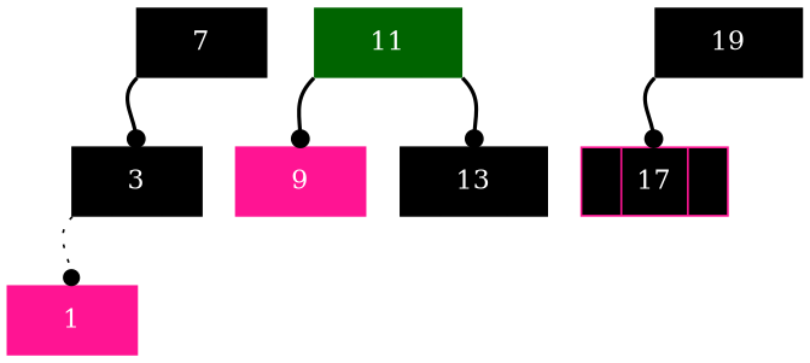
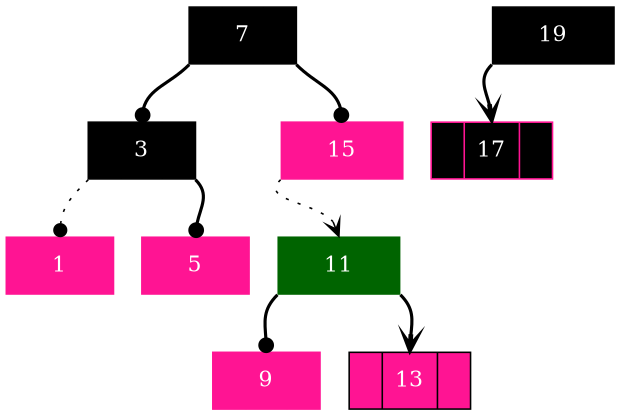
  digraph {
    node [color=deeppink fontcolor=white shape=record style=filled]
    edge [arrowhead=dot headport=f1 style=bold tailport="f0:sw"]
    n1 [color=black label="<f0> | <f1> 7 | <f2> "]
    n2 [color=black label="<f0> | <f1> 3 | <f2> "]
+   n3 [label="<f0> | <f1> 15 | <f2> "]
    n4 [label="<f0> | <f1> 1 | <f2> "]
+   n5 [label="<f0> | <f1> 5 | <f2> "]
    n6 [color=darkgreen label="<f0> | <f1> 11 | <f2> "]
    n7 [label="<f0> | <f1> 9 | <f2> "]
-   n8 [color=black label="<f0> | <f1> 13 | <f2> "]
+   n8 [color=black label="<f0> | <f1> 13 | <f2> " fillcolor=deeppink]
    n9 [color=black label="<f0> | <f1> 19 | <f2> "]
    n10 [fillcolor=black label="<f0> | <f1> 17 | <f2> "]
    n1 -> n2
+   n1 -> n3 [tailport="f2:se"]
    n2 -> n4 [style=dotted]
+   n2 -> n5 [tailport="f2:se"]
+   n3 -> n6 [arrowhead=vee style=dotted]
    n6 -> n7
-   n6 -> n8 [tailport="f2:se"]
-   n9 -> n10
+   n6 -> n8 [arrowhead=vee tailport="f2:se"]
+   n9 -> n10 [arrowhead=vee]
  }
